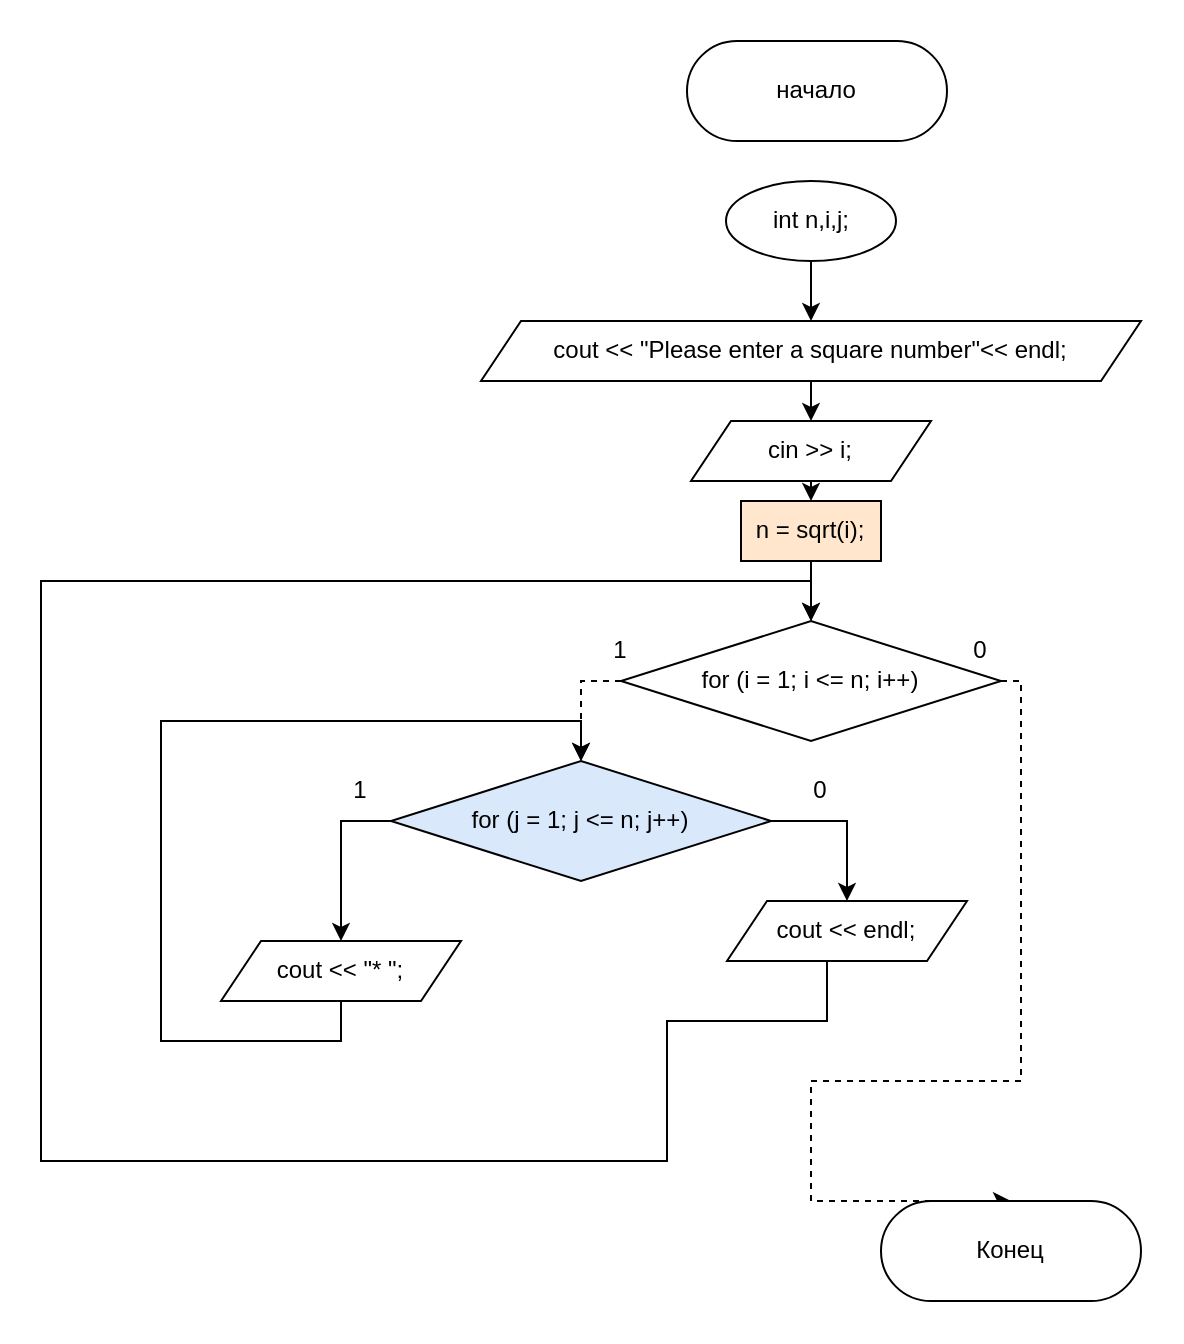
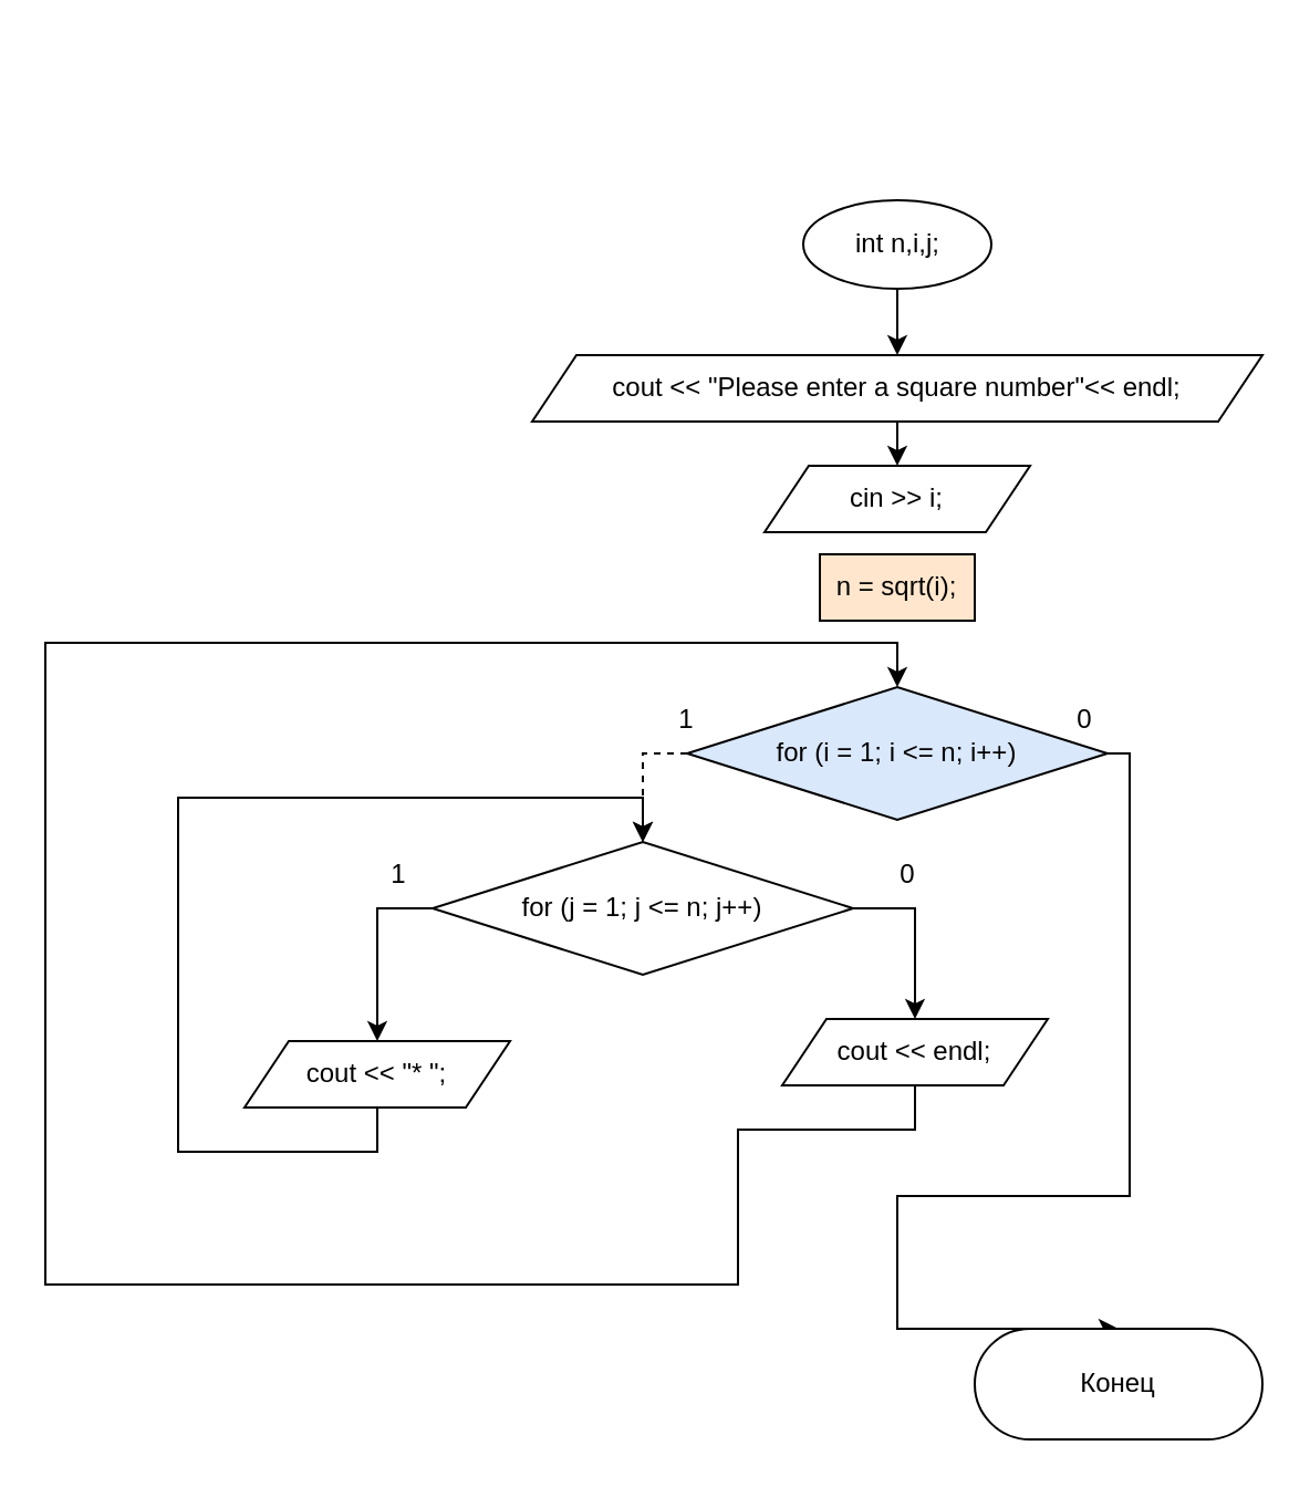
  <mxCell id="0" />
  <mxCell id="1" parent="0" />
- <mxCell id="2" value="начало" style="rounded=1;whiteSpace=wrap;html=1;arcSize=50;" parent="1" vertex="1"><mxGeometry x="343" width="130" height="50" as="geometry" y="20" /></mxCell>
  <mxCell id="3" style="edgeStyle=orthogonalEdgeStyle;rounded=0;orthogonalLoop=1;jettySize=auto;html=1;exitX=0.5;exitY=1;exitDx=0;exitDy=0;entryX=0.5;entryY=0;entryDx=0;entryDy=0;" parent="1" source="4" target="9" edge="1"><mxGeometry relative="1" as="geometry" /></mxCell>
  <mxCell id="4" value="int n,i,j;" style="ellipse;whiteSpace=wrap;html=1;" parent="1" vertex="1"><mxGeometry x="362.5" y="90" width="85" height="40" as="geometry" /></mxCell>
  <mxCell id="5" style="edgeStyle=orthogonalEdgeStyle;rounded=0;orthogonalLoop=1;jettySize=auto;html=1;exitX=0;exitY=0.5;exitDx=0;exitDy=0;entryX=0.5;entryY=0;entryDx=0;entryDy=0;dashed=1;" edge="1" parent="1" source="7" target="13"><mxGeometry relative="1" as="geometry" /></mxCell>
- <mxCell id="6" style="edgeStyle=orthogonalEdgeStyle;rounded=0;orthogonalLoop=1;jettySize=auto;html=1;exitX=1;exitY=0.5;exitDx=0;exitDy=0;entryX=0.5;entryY=0;entryDx=0;entryDy=0;dashed=1;" edge="1" parent="1" source="7" target="10"><mxGeometry relative="1" as="geometry"><Array as="points"><mxPoint x="510" y="340" /><mxPoint x="510" y="540" /><mxPoint x="405" y="540" /></Array></mxGeometry></mxCell>
- <mxCell id="7" value="for (i = 1; i &amp;lt;= n; i++)" style="rhombus;whiteSpace=wrap;html=1;rounded=1;arcSize=0;" parent="1" vertex="1"><mxGeometry x="310" y="310" width="190" height="60" as="geometry" /></mxCell>
+ <mxCell id="6" style="edgeStyle=orthogonalEdgeStyle;rounded=0;orthogonalLoop=1;jettySize=auto;html=1;exitX=1;exitY=0.5;exitDx=0;exitDy=0;entryX=0.5;entryY=0;entryDx=0;entryDy=0;" edge="1" parent="1" source="7" target="10"><mxGeometry relative="1" as="geometry"><Array as="points"><mxPoint x="510" y="340" /><mxPoint x="510" y="540" /><mxPoint x="405" y="540" /></Array></mxGeometry></mxCell>
+ <mxCell id="7" value="for (i = 1; i &amp;lt;= n; i++)" style="rhombus;whiteSpace=wrap;html=1;rounded=1;arcSize=0;fillColor=#dae8fc;" parent="1" vertex="1"><mxGeometry x="310" y="310" width="190" height="60" as="geometry" /></mxCell>
  <mxCell id="8" style="edgeStyle=orthogonalEdgeStyle;rounded=0;orthogonalLoop=1;jettySize=auto;html=1;exitX=0.5;exitY=1;exitDx=0;exitDy=0;entryX=0.5;entryY=0;entryDx=0;entryDy=0;" edge="1" parent="1" source="9" target="21"><mxGeometry relative="1" as="geometry" /></mxCell>
  <mxCell id="9" value="cout &amp;lt;&amp;lt; &quot;Please enter a square number&quot;&amp;lt;&amp;lt; endl;" style="shape=parallelogram;perimeter=parallelogramPerimeter;whiteSpace=wrap;html=1;fixedSize=1;rounded=1;arcSize=0;" parent="1" vertex="1"><mxGeometry x="240" y="160" width="330" height="30" as="geometry" /></mxCell>
  <mxCell id="10" value="Конец" style="rounded=1;whiteSpace=wrap;html=1;arcSize=50;" parent="1" vertex="1"><mxGeometry x="440" y="600" width="130" height="50" as="geometry" /></mxCell>
  <mxCell id="11" style="edgeStyle=orthogonalEdgeStyle;rounded=0;orthogonalLoop=1;jettySize=auto;html=1;exitX=0;exitY=0.5;exitDx=0;exitDy=0;entryX=0.5;entryY=0;entryDx=0;entryDy=0;" edge="1" parent="1" source="13" target="15"><mxGeometry relative="1" as="geometry" /></mxCell>
  <mxCell id="12" style="edgeStyle=orthogonalEdgeStyle;rounded=0;orthogonalLoop=1;jettySize=auto;html=1;exitX=1;exitY=0.5;exitDx=0;exitDy=0;entryX=0.5;entryY=0;entryDx=0;entryDy=0;" edge="1" parent="1" source="13" target="23"><mxGeometry relative="1" as="geometry"><mxPoint x="435" y="490" as="targetPoint" /></mxGeometry></mxCell>
- <mxCell id="13" value="for (j = 1; j &amp;lt;= n; j++)" style="rhombus;whiteSpace=wrap;html=1;rounded=1;arcSize=0;fillColor=#dae8fc;" vertex="1" parent="1"><mxGeometry x="195" y="380" width="190" height="60" as="geometry" /></mxCell>
+ <mxCell id="13" value="for (j = 1; j &amp;lt;= n; j++)" style="rhombus;whiteSpace=wrap;html=1;rounded=1;arcSize=0;" vertex="1" parent="1"><mxGeometry x="195" y="380" width="190" height="60" as="geometry" /></mxCell>
  <mxCell id="14" style="edgeStyle=orthogonalEdgeStyle;rounded=0;orthogonalLoop=1;jettySize=auto;html=1;exitX=0.5;exitY=1;exitDx=0;exitDy=0;entryX=0.5;entryY=0;entryDx=0;entryDy=0;" edge="1" parent="1" source="15" target="13"><mxGeometry relative="1" as="geometry"><Array as="points"><mxPoint x="170" y="520" /><mxPoint x="80" y="520" /><mxPoint x="80" y="360" /><mxPoint x="290" y="360" /></Array></mxGeometry></mxCell>
  <mxCell id="15" value="cout &amp;lt;&amp;lt; &quot;* &quot;;" style="shape=parallelogram;perimeter=parallelogramPerimeter;whiteSpace=wrap;html=1;fixedSize=1;rounded=1;arcSize=0;" vertex="1" parent="1"><mxGeometry x="110" y="470" width="120" height="30" as="geometry" /></mxCell>
  <mxCell id="16" value="1" style="text;html=1;strokeColor=none;fillColor=none;align=center;verticalAlign=middle;whiteSpace=wrap;rounded=0;" vertex="1" parent="1"><mxGeometry x="280" y="310" width="60" height="30" as="geometry" /></mxCell>
  <mxCell id="17" value="1" style="text;html=1;strokeColor=none;fillColor=none;align=center;verticalAlign=middle;whiteSpace=wrap;rounded=0;" vertex="1" parent="1"><mxGeometry x="150" y="380" width="60" height="30" as="geometry" /></mxCell>
  <mxCell id="18" value="0" style="text;html=1;strokeColor=none;fillColor=none;align=center;verticalAlign=middle;whiteSpace=wrap;rounded=0;" vertex="1" parent="1"><mxGeometry x="460" y="310" width="60" height="30" as="geometry" /></mxCell>
  <mxCell id="19" value="0" style="text;html=1;strokeColor=none;fillColor=none;align=center;verticalAlign=middle;whiteSpace=wrap;rounded=0;" vertex="1" parent="1"><mxGeometry x="380" y="380" width="60" height="30" as="geometry" /></mxCell>
- <mxCell id="20" style="edgeStyle=orthogonalEdgeStyle;rounded=0;orthogonalLoop=1;jettySize=auto;html=1;exitX=0.5;exitY=1;exitDx=0;exitDy=0;entryX=0.5;entryY=0;entryDx=0;entryDy=0;" edge="1" parent="1" source="21" target="25"><mxGeometry relative="1" as="geometry" /></mxCell>
  <mxCell id="21" value="cin &amp;gt;&amp;gt; i;" style="shape=parallelogram;perimeter=parallelogramPerimeter;whiteSpace=wrap;html=1;fixedSize=1;rounded=1;arcSize=0;" vertex="1" parent="1"><mxGeometry x="345" y="210" width="120" height="30" as="geometry" /></mxCell>
  <mxCell id="22" style="edgeStyle=orthogonalEdgeStyle;rounded=0;orthogonalLoop=1;jettySize=auto;html=1;exitX=0.5;exitY=1;exitDx=0;exitDy=0;entryX=0.5;entryY=0;entryDx=0;entryDy=0;" edge="1" parent="1" source="23" target="7"><mxGeometry relative="1" as="geometry"><mxPoint x="20" y="320" as="targetPoint" /><Array as="points"><mxPoint x="413" y="510" /><mxPoint x="333" y="510" /><mxPoint x="333" y="580" /><mxPoint x="20" y="580" /><mxPoint x="20" y="290" /><mxPoint x="405" y="290" /></Array></mxGeometry></mxCell>
- <mxCell id="23" value="cout &amp;lt;&amp;lt; endl;" style="shape=parallelogram;perimeter=parallelogramPerimeter;whiteSpace=wrap;html=1;fixedSize=1;rounded=1;arcSize=0;" vertex="1" parent="1"><mxGeometry x="363" y="450" width="120" height="30" as="geometry" /></mxCell>
- <mxCell id="24" style="edgeStyle=orthogonalEdgeStyle;rounded=0;orthogonalLoop=1;jettySize=auto;html=1;exitX=0.5;exitY=1;exitDx=0;exitDy=0;entryX=0.5;entryY=0;entryDx=0;entryDy=0;" edge="1" parent="1" source="25" target="7"><mxGeometry relative="1" as="geometry" /></mxCell>
+ <mxCell id="23" value="cout &amp;lt;&amp;lt; endl;" style="shape=parallelogram;perimeter=parallelogramPerimeter;whiteSpace=wrap;html=1;fixedSize=1;rounded=1;arcSize=0;" vertex="1" parent="1"><mxGeometry x="353" y="460" width="120" height="30" as="geometry" /></mxCell>
  <mxCell id="25" value="n = sqrt(i);" style="rounded=0;whiteSpace=wrap;html=1;fillColor=#ffe6cc;" vertex="1" parent="1"><mxGeometry x="370" y="250" width="70" height="30" as="geometry" /></mxCell>
